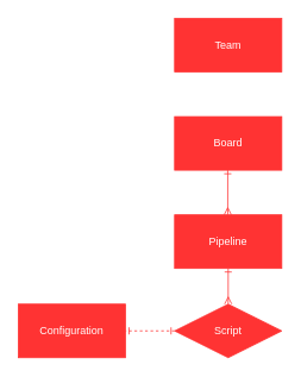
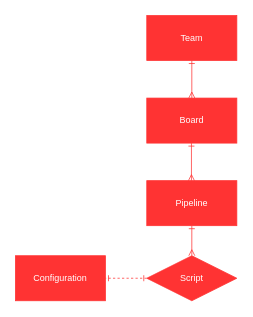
  <mxCell id="0" />
  <mxCell id="1" parent="0" />
+ <mxCell id="2" style="html=1;entryX=0.5;entryY=0;entryDx=0;entryDy=0;endArrow=ERmany;endFill=0;startArrow=ERone;startFill=0;strokeColor=#FF3333;" parent="1" source="3" target="4" edge="1"><mxGeometry relative="1" as="geometry" /></mxCell>
  <mxCell id="3" value="Team" style="rounded=0;whiteSpace=wrap;html=1;fillColor=#FF3333;strokeColor=#FF3333;fontColor=#FFFFFF;" parent="1" vertex="1"><mxGeometry x="195" y="20" width="120" height="60" as="geometry" /></mxCell>
  <mxCell id="4" value="Board" style="rounded=0;whiteSpace=wrap;html=1;fillColor=#FF3333;strokeColor=#FF3333;fontColor=#FFFFFF;" parent="1" vertex="1"><mxGeometry x="195" y="130" width="120" height="60" as="geometry" /></mxCell>
  <mxCell id="5" style="edgeStyle=none;html=1;entryX=0.5;entryY=0;entryDx=0;entryDy=0;startArrow=ERone;startFill=0;endArrow=ERmany;endFill=0;strokeColor=#FF3333;" parent="1" source="6" target="9" edge="1"><mxGeometry relative="1" as="geometry" /></mxCell>
  <mxCell id="6" value="Pipeline" style="rounded=0;whiteSpace=wrap;html=1;fillColor=#FF3333;strokeColor=#FF3333;fontColor=#FFFFFF;" parent="1" vertex="1"><mxGeometry x="195" y="240" width="120" height="60" as="geometry" /></mxCell>
  <mxCell id="7" style="html=1;entryX=0.5;entryY=0;entryDx=0;entryDy=0;endArrow=ERmany;endFill=0;startArrow=ERone;startFill=0;strokeColor=#FF3333;" parent="1" edge="1"><mxGeometry relative="1" as="geometry"><mxPoint x="254.5" y="190" as="sourcePoint" /><mxPoint x="254.5" y="240" as="targetPoint" /></mxGeometry></mxCell>
  <mxCell id="8" style="edgeStyle=none;html=1;entryX=1;entryY=0.5;entryDx=0;entryDy=0;startArrow=ERone;startFill=0;endArrow=ERone;endFill=0;strokeColor=#FF3333;dashed=1;" parent="1" source="9" target="10" edge="1"><mxGeometry relative="1" as="geometry" /></mxCell>
  <mxCell id="9" value="Script" style="rhombus;whiteSpace=wrap;html=1;fillColor=#FF3333;strokeColor=#FF3333;fontColor=#FFFFFF;" parent="1" vertex="1"><mxGeometry x="195" y="340" width="120" height="60" as="geometry" /></mxCell>
  <mxCell id="10" value="Configuration" style="rounded=0;whiteSpace=wrap;html=1;fillColor=#FF3333;strokeColor=#FF3333;fontColor=#FFFFFF;" parent="1" vertex="1"><mxGeometry x="20" y="340" width="120" height="60" as="geometry" /></mxCell>
